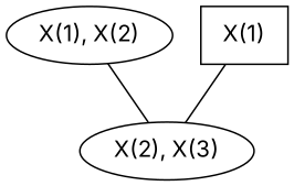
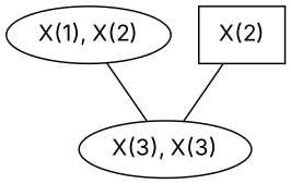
  digraph {
    fontname=Inter
    rankdir=TB
    node [fontname=Inter]
    edge [dir=none fontname=Inter]
    n1 [label="X(1), X(2)"]
-   n2 [label="X(2), X(3)"]
-   n3 [label="X(1)" shape=box]
+   n2 [label="X(3), X(3)"]
+   n3 [label="X(2)" shape=box]
    n1 -> n2
    n3 -> n2
  }
